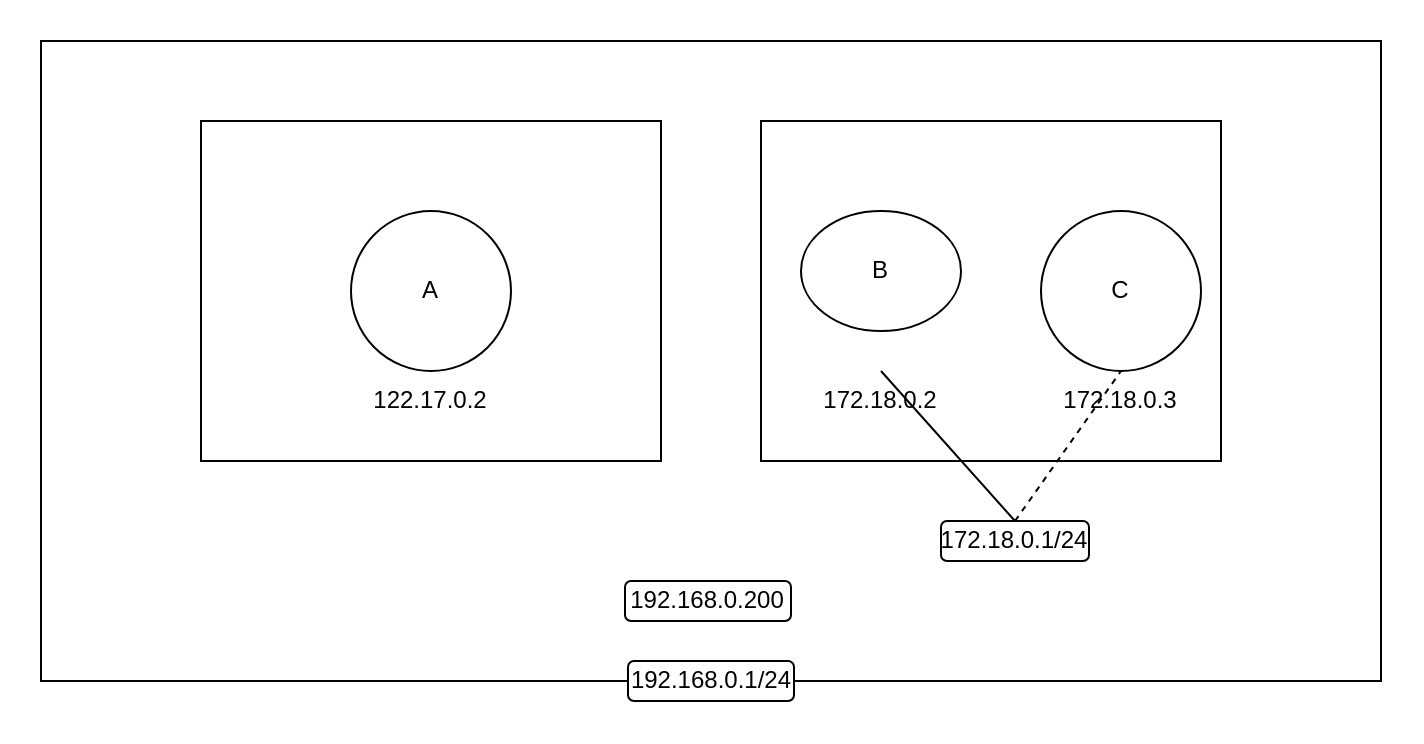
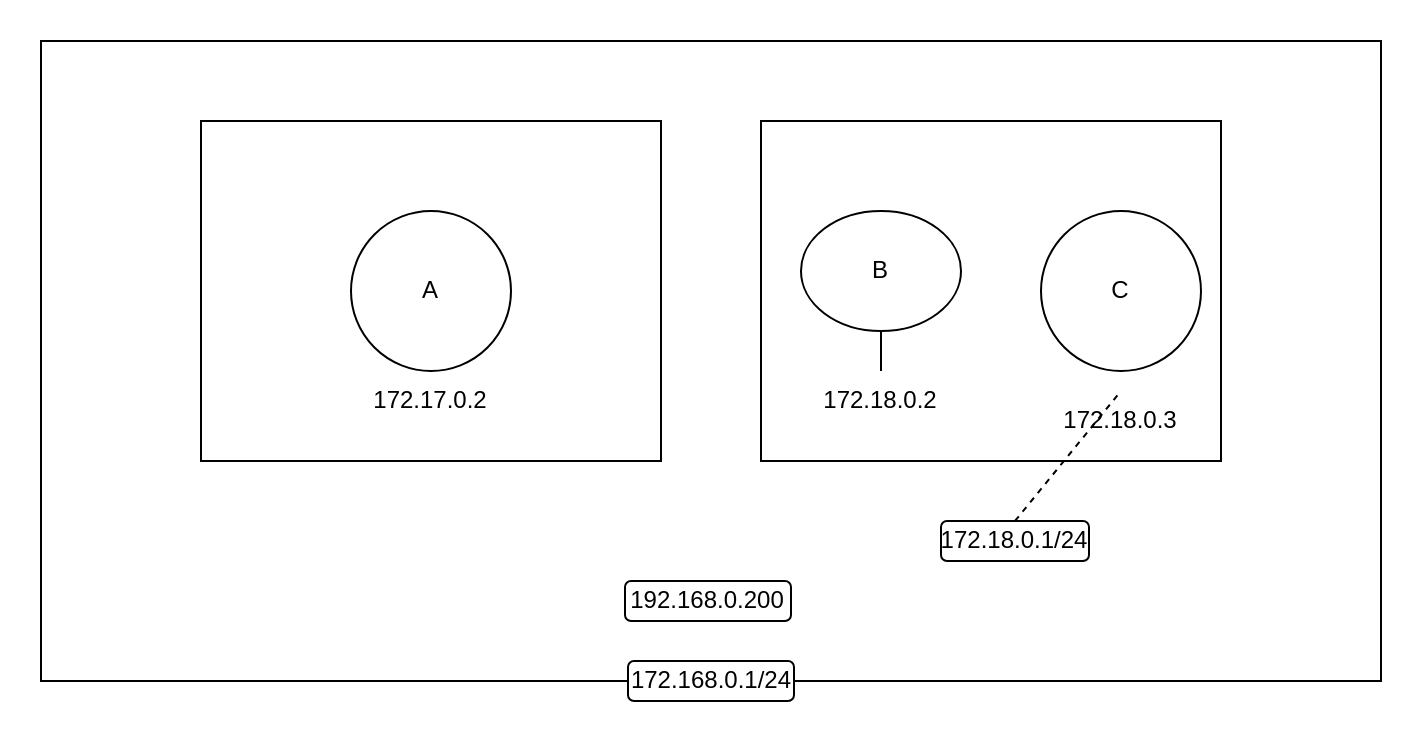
  <mxCell id="0" />
  <mxCell id="1" parent="0" />
  <mxCell id="2" value="" style="rounded=0;whiteSpace=wrap;html=1;" vertex="1" parent="1"><mxGeometry x="20" y="20" width="670" height="320" as="geometry" /></mxCell>
  <mxCell id="3" value="192.168.0.200" style="rounded=1;whiteSpace=wrap;html=1;" vertex="1" parent="1"><mxGeometry x="312" y="290" width="83" height="20" as="geometry" /></mxCell>
  <mxCell id="4" value="" style="rounded=0;whiteSpace=wrap;html=1;" vertex="1" parent="1"><mxGeometry x="100" y="60" width="230" height="170" as="geometry" /></mxCell>
  <mxCell id="5" value="" style="rounded=0;whiteSpace=wrap;html=1;" vertex="1" parent="1"><mxGeometry x="380" y="60" width="230" height="170" as="geometry" /></mxCell>
  <mxCell id="6" value="A" style="ellipse;whiteSpace=wrap;html=1;aspect=fixed;" vertex="1" parent="1"><mxGeometry x="175" y="105" width="80" height="80" as="geometry" /></mxCell>
  <mxCell id="7" value="172.18.0.1/24" style="rounded=1;whiteSpace=wrap;html=1;" vertex="1" parent="1"><mxGeometry x="470" y="260" width="74" height="20" as="geometry" /></mxCell>
  <mxCell id="8" value="B" style="ellipse;whiteSpace=wrap;html=1;aspect=fixed;" vertex="1" parent="1"><mxGeometry x="400" y="105" width="80" height="60" as="geometry" /></mxCell>
  <mxCell id="9" value="C" style="ellipse;whiteSpace=wrap;html=1;aspect=fixed;" vertex="1" parent="1"><mxGeometry x="520" y="105" width="80" height="80" as="geometry" /></mxCell>
- <mxCell id="10" value="122.17.0.2" style="text;html=1;align=center;verticalAlign=middle;whiteSpace=wrap;rounded=0;" vertex="1" parent="1"><mxGeometry x="185" y="185" width="60" height="30" as="geometry" /></mxCell>
+ <mxCell id="10" value="172.17.0.2" style="text;html=1;align=center;verticalAlign=middle;whiteSpace=wrap;rounded=0;" vertex="1" parent="1"><mxGeometry x="185" y="185" width="60" height="30" as="geometry" /></mxCell>
  <mxCell id="11" value="172.18.0.2" style="text;html=1;align=center;verticalAlign=middle;whiteSpace=wrap;rounded=0;" vertex="1" parent="1"><mxGeometry x="410" y="185" width="60" height="30" as="geometry" /></mxCell>
- <mxCell id="12" value="172.18.0.3" style="text;html=1;align=center;verticalAlign=middle;whiteSpace=wrap;rounded=0;" vertex="1" parent="1"><mxGeometry x="530" y="185" width="60" height="30" as="geometry" /></mxCell>
- <mxCell id="13" value="" style="endArrow=none;html=1;rounded=0;exitX=0.5;exitY=0;exitDx=0;exitDy=0;entryX=0.5;entryY=0;entryDx=0;entryDy=0;" edge="1" parent="1" source="11" target="7"><mxGeometry width="50" height="50" relative="1" as="geometry"><mxPoint x="410" y="255" as="sourcePoint" /><mxPoint x="410" y="330" as="targetPoint" /></mxGeometry></mxCell>
+ <mxCell id="12" value="172.18.0.3" style="text;html=1;align=center;verticalAlign=middle;whiteSpace=wrap;rounded=0;" vertex="1" parent="1"><mxGeometry x="530" y="195" width="60" height="30" as="geometry" /></mxCell>
+ <mxCell id="13" value="" style="endArrow=none;html=1;rounded=0;exitX=0.5;exitY=0;exitDx=0;exitDy=0;" edge="1" parent="1" source="11" target="8"><mxGeometry width="50" height="50" relative="1" as="geometry"><mxPoint x="410" y="255" as="sourcePoint" /><mxPoint x="410" y="330" as="targetPoint" /></mxGeometry></mxCell>
  <mxCell id="14" value="" style="endArrow=none;html=1;rounded=0;exitX=0.5;exitY=0;exitDx=0;exitDy=0;entryX=0.5;entryY=0;entryDx=0;entryDy=0;dashed=1;" edge="1" parent="1" source="7" target="12"><mxGeometry width="50" height="50" relative="1" as="geometry"><mxPoint x="450" y="195" as="sourcePoint" /><mxPoint x="505" y="270" as="targetPoint" /></mxGeometry></mxCell>
- <mxCell id="15" value="192.168.0.1/24" style="rounded=1;whiteSpace=wrap;html=1;" vertex="1" parent="1"><mxGeometry x="313.5" y="330" width="83" height="20" as="geometry" /></mxCell>
+ <mxCell id="15" value="172.168.0.1/24" style="rounded=1;whiteSpace=wrap;html=1;" vertex="1" parent="1"><mxGeometry x="313.5" y="330" width="83" height="20" as="geometry" /></mxCell>
